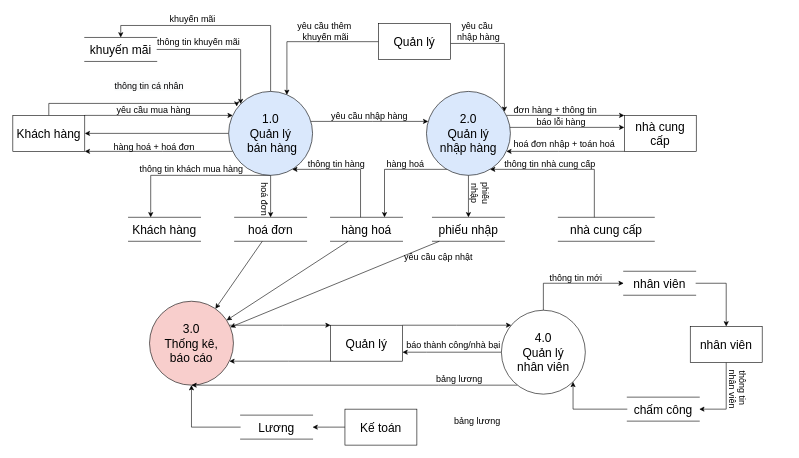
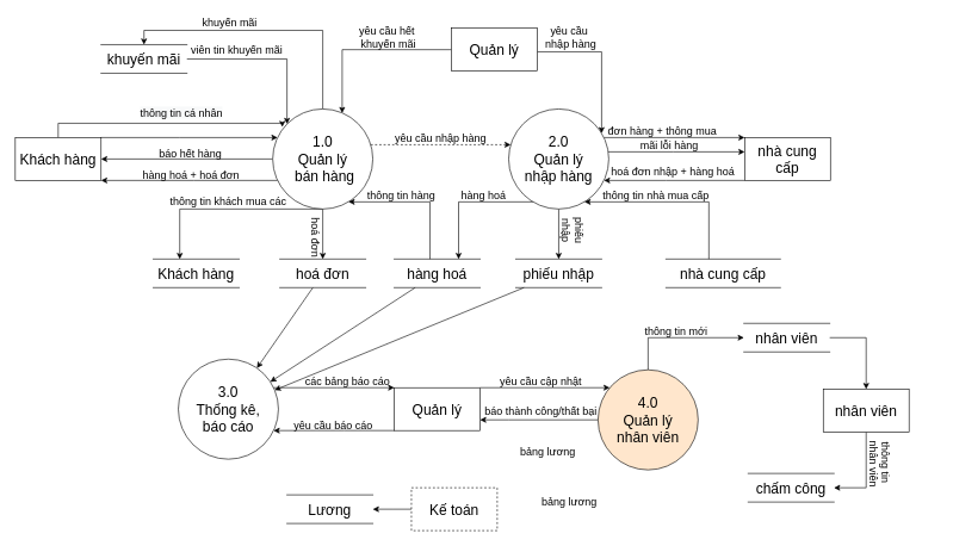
  <mxCell id="0" />
  <mxCell id="1" parent="0" />
  <mxCell id="2" style="edgeStyle=orthogonalEdgeStyle;rounded=0;orthogonalLoop=1;jettySize=auto;html=1;" parent="1" source="4" target="11" edge="1"><mxGeometry relative="1" as="geometry"><Array as="points"><mxPoint x="250" y="192" /><mxPoint x="250" y="192" /></Array></mxGeometry></mxCell>
  <mxCell id="3" style="edgeStyle=orthogonalEdgeStyle;rounded=0;orthogonalLoop=1;jettySize=auto;html=1;entryX=0.096;entryY=0.18;entryDx=0;entryDy=0;entryPerimeter=0;" parent="1" source="4" target="11" edge="1"><mxGeometry relative="1" as="geometry"><Array as="points"><mxPoint x="80" y="172" /><mxPoint x="393" y="172" /></Array></mxGeometry></mxCell>
  <mxCell id="4" value="&lt;font style=&quot;font-size: 20px&quot;&gt;Khách hàng&lt;/font&gt;" style="rounded=0;whiteSpace=wrap;html=1;" parent="1" vertex="1"><mxGeometry x="20" y="192" width="120" height="60" as="geometry" /></mxCell>
  <mxCell id="5" style="edgeStyle=orthogonalEdgeStyle;rounded=0;orthogonalLoop=1;jettySize=auto;html=1;fontSize=15;" parent="1" source="11" target="4" edge="1"><mxGeometry relative="1" as="geometry"><Array as="points"><mxPoint x="270" y="252" /><mxPoint x="270" y="252" /></Array></mxGeometry></mxCell>
  <mxCell id="6" style="edgeStyle=orthogonalEdgeStyle;rounded=0;orthogonalLoop=1;jettySize=auto;html=1;fontSize=15;exitX=0.5;exitY=1;exitDx=0;exitDy=0;" parent="1" source="11" target="12" edge="1"><mxGeometry relative="1" as="geometry"><Array as="points"><mxPoint x="250" y="292" /></Array></mxGeometry></mxCell>
  <mxCell id="7" style="edgeStyle=orthogonalEdgeStyle;rounded=0;orthogonalLoop=1;jettySize=auto;html=1;entryX=0.5;entryY=0;entryDx=0;entryDy=0;fontSize=15;" parent="1" source="11" target="25" edge="1"><mxGeometry relative="1" as="geometry" /></mxCell>
  <mxCell id="8" style="edgeStyle=orthogonalEdgeStyle;rounded=0;orthogonalLoop=1;jettySize=auto;html=1;fontSize=15;" parent="1" source="11" target="4" edge="1"><mxGeometry relative="1" as="geometry" /></mxCell>
- <mxCell id="9" style="edgeStyle=orthogonalEdgeStyle;rounded=0;orthogonalLoop=1;jettySize=auto;html=1;fontSize=15;" parent="1" source="11" target="17" edge="1"><mxGeometry relative="1" as="geometry"><Array as="points"><mxPoint x="620" y="202" /><mxPoint x="620" y="202" /></Array></mxGeometry></mxCell>
+ <mxCell id="9" style="edgeStyle=orthogonalEdgeStyle;rounded=0;orthogonalLoop=1;jettySize=auto;html=1;fontSize=15;dashed=1;" parent="1" source="11" target="17" edge="1"><mxGeometry relative="1" as="geometry"><Array as="points"><mxPoint x="620" y="202" /><mxPoint x="620" y="202" /></Array></mxGeometry></mxCell>
  <mxCell id="10" style="edgeStyle=orthogonalEdgeStyle;rounded=0;orthogonalLoop=1;jettySize=auto;html=1;fontSize=15;" parent="1" source="11" target="54" edge="1"><mxGeometry relative="1" as="geometry"><Array as="points"><mxPoint x="450" y="42" /><mxPoint x="200" y="42" /></Array></mxGeometry></mxCell>
- <mxCell id="11" value="&lt;font style=&quot;font-size: 20px&quot;&gt;1.0&lt;br&gt;Quản lý&lt;br&gt;&amp;nbsp;bán hàng&lt;/font&gt;" style="ellipse;whiteSpace=wrap;html=1;aspect=fixed;fillColor=#dae8fc;" parent="1" vertex="1"><mxGeometry x="380" y="152" width="140" height="140" as="geometry" /></mxCell>
+ <mxCell id="11" value="&lt;font style=&quot;font-size: 20px&quot;&gt;1.0&lt;br&gt;Quản lý&lt;br&gt;&amp;nbsp;bán hàng&lt;/font&gt;" style="ellipse;whiteSpace=wrap;html=1;aspect=fixed;" parent="1" vertex="1"><mxGeometry x="380" y="152" width="140" height="140" as="geometry" /></mxCell>
  <mxCell id="12" value="&lt;font style=&quot;font-size: 20px&quot;&gt;Khách hàng&lt;/font&gt;" style="shape=partialRectangle;whiteSpace=wrap;html=1;left=0;right=0;fillColor=none;" parent="1" vertex="1"><mxGeometry x="213" y="362" width="120" height="40" as="geometry" /></mxCell>
  <mxCell id="13" style="edgeStyle=orthogonalEdgeStyle;rounded=0;orthogonalLoop=1;jettySize=auto;html=1;entryX=0.75;entryY=0;entryDx=0;entryDy=0;fontSize=15;" parent="1" source="17" target="42" edge="1"><mxGeometry relative="1" as="geometry"><Array as="points"><mxPoint x="640" y="282" /></Array></mxGeometry></mxCell>
  <mxCell id="14" style="edgeStyle=orthogonalEdgeStyle;rounded=0;orthogonalLoop=1;jettySize=auto;html=1;fontSize=15;" parent="1" source="17" target="29" edge="1"><mxGeometry relative="1" as="geometry"><Array as="points"><mxPoint x="930" y="192" /><mxPoint x="930" y="192" /></Array></mxGeometry></mxCell>
  <mxCell id="15" style="edgeStyle=orthogonalEdgeStyle;rounded=0;orthogonalLoop=1;jettySize=auto;html=1;fontSize=15;" parent="1" source="17" target="27" edge="1"><mxGeometry relative="1" as="geometry" /></mxCell>
  <mxCell id="16" style="edgeStyle=orthogonalEdgeStyle;rounded=0;orthogonalLoop=1;jettySize=auto;html=1;" parent="1" source="17" target="29" edge="1"><mxGeometry relative="1" as="geometry"><Array as="points"><mxPoint x="940" y="212" /><mxPoint x="940" y="212" /></Array></mxGeometry></mxCell>
- <mxCell id="17" value="&lt;font style=&quot;font-size: 20px&quot;&gt;2.0&lt;br&gt;Quản lý&lt;br&gt;nhập hàng&lt;br&gt;&lt;/font&gt;" style="ellipse;whiteSpace=wrap;html=1;aspect=fixed;fillColor=#dae8fc;" parent="1" vertex="1"><mxGeometry x="710" y="152" width="140" height="140" as="geometry" /></mxCell>
+ <mxCell id="17" value="&lt;font style=&quot;font-size: 20px&quot;&gt;2.0&lt;br&gt;Quản lý&lt;br&gt;nhập hàng&lt;br&gt;&lt;/font&gt;" style="ellipse;whiteSpace=wrap;html=1;aspect=fixed;" parent="1" vertex="1"><mxGeometry x="710" y="152" width="140" height="140" as="geometry" /></mxCell>
  <mxCell id="18" style="edgeStyle=orthogonalEdgeStyle;rounded=0;orthogonalLoop=1;jettySize=auto;html=1;fontSize=15;" parent="1" source="19" target="60" edge="1"><mxGeometry relative="1" as="geometry"><Array as="points"><mxPoint x="470" y="542" /><mxPoint x="470" y="542" /></Array></mxGeometry></mxCell>
- <mxCell id="19" value="&lt;font style=&quot;font-size: 20px&quot;&gt;3.0&lt;br&gt;Thống kê,&lt;br&gt;báo cáo&lt;br&gt;&lt;/font&gt;" style="ellipse;whiteSpace=wrap;html=1;aspect=fixed;fillColor=#f8cecc;" parent="1" vertex="1"><mxGeometry x="248" y="502" width="140" height="140" as="geometry" /></mxCell>
+ <mxCell id="19" value="&lt;font style=&quot;font-size: 20px&quot;&gt;3.0&lt;br&gt;Thống kê,&lt;br&gt;báo cáo&lt;br&gt;&lt;/font&gt;" style="ellipse;whiteSpace=wrap;html=1;aspect=fixed;" parent="1" vertex="1"><mxGeometry x="248" y="502" width="140" height="140" as="geometry" /></mxCell>
  <mxCell id="20" style="edgeStyle=orthogonalEdgeStyle;rounded=0;orthogonalLoop=1;jettySize=auto;html=1;entryX=0;entryY=0.5;entryDx=0;entryDy=0;fontSize=15;" parent="1" source="23" target="33" edge="1"><mxGeometry relative="1" as="geometry"><Array as="points"><mxPoint x="905" y="472" /></Array></mxGeometry></mxCell>
  <mxCell id="21" style="edgeStyle=orthogonalEdgeStyle;rounded=0;orthogonalLoop=1;jettySize=auto;html=1;fontSize=15;" parent="1" source="23" target="60" edge="1"><mxGeometry relative="1" as="geometry"><Array as="points"><mxPoint x="710" y="587" /><mxPoint x="710" y="587" /></Array></mxGeometry></mxCell>
- <mxCell id="22" style="edgeStyle=orthogonalEdgeStyle;rounded=0;orthogonalLoop=1;jettySize=auto;html=1;" parent="1" source="23" target="19" edge="1"><mxGeometry relative="1" as="geometry"><Array as="points"><mxPoint x="730" y="642" /><mxPoint x="730" y="642" /></Array></mxGeometry></mxCell>
- <mxCell id="23" value="&lt;font style=&quot;font-size: 20px&quot;&gt;4.0&lt;br&gt;Quản lý&lt;br&gt;nhân viên&lt;br&gt;&lt;/font&gt;" style="ellipse;whiteSpace=wrap;html=1;aspect=fixed;" parent="1" vertex="1"><mxGeometry x="835" y="517" width="140" height="140" as="geometry" /></mxCell>
+ <mxCell id="23" value="&lt;font style=&quot;font-size: 20px&quot;&gt;4.0&lt;br&gt;Quản lý&lt;br&gt;nhân viên&lt;br&gt;&lt;/font&gt;" style="ellipse;whiteSpace=wrap;html=1;aspect=fixed;fillColor=#ffe6cc;" parent="1" vertex="1"><mxGeometry x="835" y="517" width="140" height="140" as="geometry" /></mxCell>
  <mxCell id="24" style="edgeStyle=none;rounded=0;orthogonalLoop=1;jettySize=auto;html=1;fontSize=15;" parent="1" source="25" target="19" edge="1"><mxGeometry relative="1" as="geometry" /></mxCell>
  <mxCell id="25" value="&lt;font style=&quot;font-size: 20px&quot;&gt;hoá đơn&lt;/font&gt;" style="shape=partialRectangle;whiteSpace=wrap;html=1;left=0;right=0;fillColor=none;" parent="1" vertex="1"><mxGeometry x="390" y="362" width="120" height="40" as="geometry" /></mxCell>
  <mxCell id="26" style="edgeStyle=none;rounded=0;orthogonalLoop=1;jettySize=auto;html=1;fontSize=15;" parent="1" source="27" target="19" edge="1"><mxGeometry relative="1" as="geometry" /></mxCell>
  <mxCell id="27" value="&lt;span style=&quot;font-size: 20px&quot;&gt;phiếu nhập&lt;/span&gt;" style="shape=partialRectangle;whiteSpace=wrap;html=1;left=0;right=0;fillColor=none;" parent="1" vertex="1"><mxGeometry x="720" y="362" width="120" height="40" as="geometry" /></mxCell>
  <mxCell id="28" style="edgeStyle=orthogonalEdgeStyle;rounded=0;orthogonalLoop=1;jettySize=auto;html=1;fontSize=15;" parent="1" source="29" target="17" edge="1"><mxGeometry relative="1" as="geometry"><Array as="points"><mxPoint x="930" y="252" /><mxPoint x="930" y="252" /></Array></mxGeometry></mxCell>
  <mxCell id="29" value="&lt;font style=&quot;font-size: 20px&quot;&gt;nhà cung cấp&lt;/font&gt;" style="rounded=0;whiteSpace=wrap;html=1;" parent="1" vertex="1"><mxGeometry x="1040" y="192" width="120" height="60" as="geometry" /></mxCell>
  <mxCell id="30" style="edgeStyle=orthogonalEdgeStyle;rounded=0;orthogonalLoop=1;jettySize=auto;html=1;fontSize=15;" parent="1" source="31" target="17" edge="1"><mxGeometry relative="1" as="geometry"><Array as="points"><mxPoint x="990" y="282" /></Array></mxGeometry></mxCell>
  <mxCell id="31" value="&lt;span style=&quot;font-size: 20px&quot;&gt;nhà cung cấp&lt;/span&gt;" style="shape=partialRectangle;whiteSpace=wrap;html=1;left=0;right=0;fillColor=none;" parent="1" vertex="1"><mxGeometry x="930" y="362" width="160" height="40" as="geometry" /></mxCell>
  <mxCell id="32" style="edgeStyle=orthogonalEdgeStyle;rounded=0;orthogonalLoop=1;jettySize=auto;html=1;exitX=1;exitY=0.5;exitDx=0;exitDy=0;" edge="1" parent="1" source="33" target="70"><mxGeometry relative="1" as="geometry" /></mxCell>
  <mxCell id="33" value="&lt;span style=&quot;font-size: 20px&quot;&gt;nhân viên&lt;/span&gt;" style="shape=partialRectangle;whiteSpace=wrap;html=1;left=0;right=0;fillColor=none;" parent="1" vertex="1"><mxGeometry x="1039" y="452" width="120" height="40" as="geometry" /></mxCell>
- <mxCell id="34" value="yêu cầu mua hàng" style="text;html=1;strokeColor=none;fillColor=none;align=center;verticalAlign=middle;whiteSpace=wrap;rounded=0;fontSize=15;" parent="1" vertex="1"><mxGeometry x="150" y="172" width="210" height="20" as="geometry" /></mxCell>
- <mxCell id="35" value="hàng hoá + hoá đơn" style="text;html=1;strokeColor=none;fillColor=none;align=center;verticalAlign=middle;whiteSpace=wrap;rounded=0;fontSize=15;" parent="1" vertex="1"><mxGeometry x="151" y="234" width="210" height="20" as="geometry" /></mxCell>
- <mxCell id="36" value="thông tin khách mua hàng" style="text;html=1;strokeColor=none;fillColor=none;align=center;verticalAlign=middle;whiteSpace=wrap;rounded=0;fontSize=15;" parent="1" vertex="1"><mxGeometry x="213" y="271" width="210" height="20" as="geometry" /></mxCell>
+ <mxCell id="35" value="hàng hoá + hoá đơn" style="text;html=1;strokeColor=none;fillColor=none;align=center;verticalAlign=middle;whiteSpace=wrap;rounded=0;fontSize=15;" parent="1" vertex="1"><mxGeometry x="161" y="234" width="210" height="20" as="geometry" /></mxCell>
+ <mxCell id="36" value="thông tin khách mua các" style="text;html=1;strokeColor=none;fillColor=none;align=center;verticalAlign=middle;whiteSpace=wrap;rounded=0;fontSize=15;" parent="1" vertex="1"><mxGeometry x="213" y="271" width="210" height="20" as="geometry" /></mxCell>
  <mxCell id="37" value="hoá đơn" style="text;html=1;strokeColor=none;fillColor=none;align=center;verticalAlign=middle;whiteSpace=wrap;rounded=0;fontSize=15;rotation=90;" parent="1" vertex="1"><mxGeometry x="380" y="322" width="120" height="20" as="geometry" /></mxCell>
+ <mxCell id="38" value="báo hết hàng" style="text;html=1;strokeColor=none;fillColor=none;align=center;verticalAlign=middle;whiteSpace=wrap;rounded=0;fontSize=15;" parent="1" vertex="1"><mxGeometry y="204" width="210" height="20" as="geometry" x="160" /></mxCell>
  <mxCell id="39" value="yêu cầu nhập hàng" style="text;html=1;strokeColor=none;fillColor=none;align=center;verticalAlign=middle;whiteSpace=wrap;rounded=0;fontSize=15;" parent="1" vertex="1"><mxGeometry x="510" y="182" width="210" height="20" as="geometry" /></mxCell>
  <mxCell id="40" style="edgeStyle=orthogonalEdgeStyle;rounded=0;orthogonalLoop=1;jettySize=auto;html=1;fontSize=15;" parent="1" source="42" target="11" edge="1"><mxGeometry relative="1" as="geometry"><Array as="points"><mxPoint x="600" y="282" /></Array></mxGeometry></mxCell>
  <mxCell id="41" style="edgeStyle=none;rounded=0;orthogonalLoop=1;jettySize=auto;html=1;fontSize=15;" parent="1" source="42" target="19" edge="1"><mxGeometry relative="1" as="geometry" /></mxCell>
  <mxCell id="42" value="&lt;font style=&quot;font-size: 20px&quot;&gt;hàng hoá&lt;/font&gt;" style="shape=partialRectangle;whiteSpace=wrap;html=1;left=0;right=0;fillColor=none;" parent="1" vertex="1"><mxGeometry x="550" y="362" width="120" height="40" as="geometry" /></mxCell>
  <mxCell id="43" value="thông tin hàng" style="text;html=1;strokeColor=none;fillColor=none;align=center;verticalAlign=middle;whiteSpace=wrap;rounded=0;fontSize=15;" parent="1" vertex="1"><mxGeometry x="455" y="262" width="210" height="20" as="geometry" /></mxCell>
  <mxCell id="44" value="hàng hoá" style="text;html=1;strokeColor=none;fillColor=none;align=center;verticalAlign=middle;whiteSpace=wrap;rounded=0;fontSize=15;" parent="1" vertex="1"><mxGeometry x="570" y="262" width="210" height="20" as="geometry" /></mxCell>
- <mxCell id="45" value="đơn hàng + thông tin" style="text;html=1;strokeColor=none;fillColor=none;align=center;verticalAlign=middle;whiteSpace=wrap;rounded=0;fontSize=15;" parent="1" vertex="1"><mxGeometry x="820" y="172" width="210" height="20" as="geometry" /></mxCell>
- <mxCell id="46" value="hoá đơn nhập + toán hoá" style="text;html=1;strokeColor=none;fillColor=none;align=center;verticalAlign=middle;whiteSpace=wrap;rounded=0;fontSize=15;" parent="1" vertex="1"><mxGeometry x="835" y="230" width="210" height="20" as="geometry" /></mxCell>
- <mxCell id="47" value="thông tin nhà cung cấp" style="text;html=1;strokeColor=none;fillColor=none;align=center;verticalAlign=middle;whiteSpace=wrap;rounded=0;fontSize=15;" parent="1" vertex="1"><mxGeometry x="811" y="262" width="210" height="20" as="geometry" /></mxCell>
+ <mxCell id="45" value="đơn hàng + thông mua" style="text;html=1;strokeColor=none;fillColor=none;align=center;verticalAlign=middle;whiteSpace=wrap;rounded=0;fontSize=15;" parent="1" vertex="1"><mxGeometry x="820" y="172" width="210" height="20" as="geometry" /></mxCell>
+ <mxCell id="46" value="hoá đơn nhập + hàng hoá" style="text;html=1;strokeColor=none;fillColor=none;align=center;verticalAlign=middle;whiteSpace=wrap;rounded=0;fontSize=15;" parent="1" vertex="1"><mxGeometry x="835" y="230" width="210" height="20" as="geometry" /></mxCell>
+ <mxCell id="47" value="thông tin nhà mua cấp" style="text;html=1;strokeColor=none;fillColor=none;align=center;verticalAlign=middle;whiteSpace=wrap;rounded=0;fontSize=15;" parent="1" vertex="1"><mxGeometry x="811" y="262" width="210" height="20" as="geometry" /></mxCell>
  <mxCell id="48" value="phiếu &lt;br&gt;nhập" style="text;html=1;strokeColor=none;fillColor=none;align=center;verticalAlign=middle;whiteSpace=wrap;rounded=0;fontSize=15;rotation=90;" parent="1" vertex="1"><mxGeometry x="740" y="312" width="120" height="20" as="geometry" /></mxCell>
  <mxCell id="49" style="edgeStyle=orthogonalEdgeStyle;rounded=0;orthogonalLoop=1;jettySize=auto;html=1;fontSize=15;" parent="1" source="51" target="17" edge="1"><mxGeometry relative="1" as="geometry"><Array as="points"><mxPoint x="840" y="72" /></Array></mxGeometry></mxCell>
  <mxCell id="50" style="edgeStyle=orthogonalEdgeStyle;rounded=0;orthogonalLoop=1;jettySize=auto;html=1;entryX=0.694;entryY=0.041;entryDx=0;entryDy=0;entryPerimeter=0;fontSize=15;" parent="1" source="51" target="11" edge="1"><mxGeometry relative="1" as="geometry" /></mxCell>
  <mxCell id="51" value="&lt;font style=&quot;font-size: 20px&quot;&gt;Quản lý&lt;/font&gt;" style="rounded=0;whiteSpace=wrap;html=1;" parent="1" vertex="1"><mxGeometry x="630" y="39" width="120" height="60" as="geometry" /></mxCell>
  <mxCell id="52" value="yêu cầu&lt;br&gt;&amp;nbsp;nhập hàng" style="text;html=1;strokeColor=none;fillColor=none;align=center;verticalAlign=middle;whiteSpace=wrap;rounded=0;fontSize=15;" parent="1" vertex="1"><mxGeometry x="690" y="42" width="210" height="20" as="geometry" /></mxCell>
  <mxCell id="53" style="edgeStyle=orthogonalEdgeStyle;rounded=0;orthogonalLoop=1;jettySize=auto;html=1;fontSize=15;" parent="1" source="54" target="11" edge="1"><mxGeometry relative="1" as="geometry"><Array as="points"><mxPoint x="400" y="82" /></Array></mxGeometry></mxCell>
  <mxCell id="54" value="&lt;font style=&quot;font-size: 20px&quot;&gt;khuyến mãi&lt;/font&gt;" style="shape=partialRectangle;whiteSpace=wrap;html=1;left=0;right=0;fillColor=none;" parent="1" vertex="1"><mxGeometry x="140" y="62" width="120" height="40" as="geometry" /></mxCell>
  <mxCell id="55" value="khuyến mãi" style="text;html=1;strokeColor=none;fillColor=none;align=center;verticalAlign=middle;whiteSpace=wrap;rounded=0;fontSize=15;" parent="1" vertex="1"><mxGeometry x="215" y="20" width="210" height="20" as="geometry" /></mxCell>
- <mxCell id="56" value="thông tin khuyến mãi" style="text;html=1;strokeColor=none;fillColor=none;align=center;verticalAlign=middle;whiteSpace=wrap;rounded=0;fontSize=15;" parent="1" vertex="1"><mxGeometry x="225" y="59" width="210" height="20" as="geometry" /></mxCell>
- <mxCell id="57" value="yêu cầu thêm&lt;br&gt;&amp;nbsp;khuyến mãi" style="text;html=1;strokeColor=none;fillColor=none;align=center;verticalAlign=middle;whiteSpace=wrap;rounded=0;fontSize=15;" parent="1" vertex="1"><mxGeometry x="435" y="42" width="210" height="20" as="geometry" /></mxCell>
+ <mxCell id="56" value="viên tin khuyến mãi" style="text;html=1;strokeColor=none;fillColor=none;align=center;verticalAlign=middle;whiteSpace=wrap;rounded=0;fontSize=15;" parent="1" vertex="1"><mxGeometry x="225" y="59" width="210" height="20" as="geometry" /></mxCell>
+ <mxCell id="57" value="yêu cầu hết&lt;br&gt;&amp;nbsp;khuyến mãi" style="text;html=1;strokeColor=none;fillColor=none;align=center;verticalAlign=middle;whiteSpace=wrap;rounded=0;fontSize=15;" parent="1" vertex="1"><mxGeometry x="435" y="42" width="210" height="20" as="geometry" /></mxCell>
  <mxCell id="58" style="edgeStyle=orthogonalEdgeStyle;rounded=0;orthogonalLoop=1;jettySize=auto;html=1;fontSize=15;" parent="1" source="60" target="23" edge="1"><mxGeometry relative="1" as="geometry"><Array as="points"><mxPoint x="760" y="542" /><mxPoint x="760" y="542" /></Array></mxGeometry></mxCell>
  <mxCell id="59" style="edgeStyle=orthogonalEdgeStyle;rounded=0;orthogonalLoop=1;jettySize=auto;html=1;fontSize=15;" parent="1" source="60" target="19" edge="1"><mxGeometry relative="1" as="geometry"><Array as="points"><mxPoint x="480" y="602" /><mxPoint x="480" y="602" /></Array></mxGeometry></mxCell>
  <mxCell id="60" value="&lt;font style=&quot;font-size: 20px&quot;&gt;Quản lý&lt;/font&gt;" style="rounded=0;whiteSpace=wrap;html=1;" parent="1" vertex="1"><mxGeometry x="550" y="542" width="120" height="60" as="geometry" /></mxCell>
- <mxCell id="61" value="thông tin mới" style="text;html=1;strokeColor=none;fillColor=none;align=center;verticalAlign=middle;whiteSpace=wrap;rounded=0;fontSize=15;" parent="1" vertex="1"><mxGeometry x="880" y="452" width="159" height="20" as="geometry" /></mxCell>
- <mxCell id="62" value="yêu cầu cập nhật" style="text;html=1;strokeColor=none;fillColor=none;align=center;verticalAlign=middle;whiteSpace=wrap;rounded=0;fontSize=15;" parent="1" vertex="1"><mxGeometry x="665" y="417" width="130" height="20" as="geometry" /></mxCell>
- <mxCell id="63" value="báo thành công/nhà bại" style="text;html=1;strokeColor=none;fillColor=none;align=center;verticalAlign=middle;whiteSpace=wrap;rounded=0;fontSize=15;" parent="1" vertex="1"><mxGeometry x="672" y="564" width="166" height="20" as="geometry" /></mxCell>
+ <mxCell id="61" value="thông tin mới" style="text;html=1;strokeColor=none;fillColor=none;align=center;verticalAlign=middle;whiteSpace=wrap;rounded=0;fontSize=15;" parent="1" vertex="1"><mxGeometry x="865" y="452" width="159" height="20" as="geometry" /></mxCell>
+ <mxCell id="62" value="yêu cầu cập nhật" style="text;html=1;strokeColor=none;fillColor=none;align=center;verticalAlign=middle;whiteSpace=wrap;rounded=0;fontSize=15;" parent="1" vertex="1"><mxGeometry x="690" y="522" width="130" height="20" as="geometry" /></mxCell>
+ <mxCell id="63" value="báo thành công/thất bại" style="text;html=1;strokeColor=none;fillColor=none;align=center;verticalAlign=middle;whiteSpace=wrap;rounded=0;fontSize=15;" parent="1" vertex="1"><mxGeometry x="672" y="564" width="166" height="20" as="geometry" /></mxCell>
  <mxCell id="64" style="edgeStyle=orthogonalEdgeStyle;rounded=0;orthogonalLoop=1;jettySize=auto;html=1;exitX=0;exitY=0.5;exitDx=0;exitDy=0;" edge="1" parent="1" source="65"><mxGeometry relative="1" as="geometry"><mxPoint x="520" y="712" as="targetPoint" /></mxGeometry></mxCell>
- <mxCell id="65" value="&lt;font style=&quot;font-size: 20px&quot;&gt;Kế toán&lt;/font&gt;" style="rounded=0;whiteSpace=wrap;html=1;" parent="1" vertex="1"><mxGeometry x="574" y="682" width="120" height="60" as="geometry" /></mxCell>
+ <mxCell id="65" value="&lt;font style=&quot;font-size: 20px&quot;&gt;Kế toán&lt;/font&gt;" style="rounded=0;whiteSpace=wrap;html=1;dashed=1;" parent="1" vertex="1"><mxGeometry x="574" y="682" width="120" height="60" as="geometry" /></mxCell>
  <mxCell id="66" value="bảng lương" style="text;html=1;strokeColor=none;fillColor=none;align=center;verticalAlign=middle;whiteSpace=wrap;rounded=0;fontSize=15;" parent="1" vertex="1"><mxGeometry x="730" y="692" width="130" height="20" as="geometry" /></mxCell>
+ <mxCell id="67" value="yêu cầu báo cáo" style="text;html=1;strokeColor=none;fillColor=none;align=center;verticalAlign=middle;whiteSpace=wrap;rounded=0;fontSize=15;" parent="1" vertex="1"><mxGeometry x="400" y="584" width="130" height="20" as="geometry" /></mxCell>
+ <mxCell id="68" value="các bảng báo cáo" style="text;html=1;strokeColor=none;fillColor=none;align=center;verticalAlign=middle;whiteSpace=wrap;rounded=0;fontSize=15;" parent="1" vertex="1"><mxGeometry x="420" y="522" width="130" height="20" as="geometry" /></mxCell>
  <mxCell id="69" style="edgeStyle=orthogonalEdgeStyle;rounded=0;orthogonalLoop=1;jettySize=auto;html=1;exitX=0.5;exitY=1;exitDx=0;exitDy=0;entryX=1;entryY=0.5;entryDx=0;entryDy=0;" edge="1" parent="1" source="70" target="77"><mxGeometry relative="1" as="geometry" /></mxCell>
  <mxCell id="70" value="&lt;font style=&quot;font-size: 20px&quot;&gt;nhân viên&lt;/font&gt;" style="rounded=0;whiteSpace=wrap;html=1;" parent="1" vertex="1"><mxGeometry x="1150" y="544" width="120" height="60" as="geometry" /></mxCell>
- <mxCell id="71" value="&lt;span style=&quot;color: rgb(0 , 0 , 0) ; font-family: &amp;#34;helvetica&amp;#34; ; font-size: 15px ; font-style: normal ; font-weight: 400 ; letter-spacing: normal ; text-align: center ; text-indent: 0px ; text-transform: none ; word-spacing: 0px ; background-color: rgb(248 , 249 , 250) ; display: inline ; float: none&quot;&gt;thông tin cá nhân&lt;/span&gt;" style="text;whiteSpace=wrap;html=1;" parent="1" vertex="1"><mxGeometry x="187.5" y="127" width="125" height="30" as="geometry" /></mxCell>
- <mxCell id="72" value="báo lỗi hàng" style="text;html=1;strokeColor=none;fillColor=none;align=center;verticalAlign=middle;whiteSpace=wrap;rounded=0;fontSize=15;" parent="1" vertex="1"><mxGeometry x="830" y="192" width="210" height="20" as="geometry" /></mxCell>
+ <mxCell id="71" value="&lt;span style=&quot;color: rgb(0 , 0 , 0) ; font-family: &amp;#34;helvetica&amp;#34; ; font-size: 15px ; font-style: normal ; font-weight: 400 ; letter-spacing: normal ; text-align: center ; text-indent: 0px ; text-transform: none ; word-spacing: 0px ; background-color: rgb(248 , 249 , 250) ; display: inline ; float: none&quot;&gt;thông tin cá nhân&lt;/span&gt;" style="text;whiteSpace=wrap;html=1;" parent="1" vertex="1"><mxGeometry x="192.5" y="142" width="125" height="30" as="geometry" /></mxCell>
+ <mxCell id="72" value="mãi lỗi hàng" style="text;html=1;strokeColor=none;fillColor=none;align=center;verticalAlign=middle;whiteSpace=wrap;rounded=0;fontSize=15;" parent="1" vertex="1"><mxGeometry x="830" y="192" width="210" height="20" as="geometry" /></mxCell>
  <mxCell id="73" value="bảng lương" style="text;html=1;strokeColor=none;fillColor=none;align=center;verticalAlign=middle;whiteSpace=wrap;rounded=0;fontSize=15;" parent="1" vertex="1"><mxGeometry x="700" y="622" width="130" height="20" as="geometry" /></mxCell>
- <mxCell id="74" style="edgeStyle=orthogonalEdgeStyle;rounded=0;orthogonalLoop=1;jettySize=auto;html=1;exitX=0;exitY=0.5;exitDx=0;exitDy=0;entryX=0.5;entryY=1;entryDx=0;entryDy=0;" edge="1" parent="1" source="75" target="19"><mxGeometry relative="1" as="geometry" /></mxCell>
  <mxCell id="75" value="&lt;font style=&quot;font-size: 20px&quot;&gt;Lương&lt;/font&gt;" style="shape=partialRectangle;whiteSpace=wrap;html=1;left=0;right=0;fillColor=none;" vertex="1" parent="1"><mxGeometry x="400" y="692" width="120" height="40" as="geometry" /></mxCell>
- <mxCell id="76" style="edgeStyle=orthogonalEdgeStyle;rounded=0;orthogonalLoop=1;jettySize=auto;html=1;exitX=0;exitY=0.5;exitDx=0;exitDy=0;entryX=1;entryY=1;entryDx=0;entryDy=0;" edge="1" parent="1" source="77" target="23"><mxGeometry relative="1" as="geometry" /></mxCell>
  <mxCell id="77" value="&lt;span style=&quot;font-size: 20px&quot;&gt;chấm công&lt;/span&gt;" style="shape=partialRectangle;whiteSpace=wrap;html=1;left=0;right=0;fillColor=none;" vertex="1" parent="1"><mxGeometry x="1045" y="662" width="120" height="40" as="geometry" /></mxCell>
  <mxCell id="78" value="thông tin&lt;br&gt;&amp;nbsp;nhân viên" style="text;html=1;strokeColor=none;fillColor=none;align=center;verticalAlign=middle;whiteSpace=wrap;rounded=0;fontSize=15;rotation=90;" vertex="1" parent="1"><mxGeometry x="1150" y="637" width="159" height="20" as="geometry" /></mxCell>
